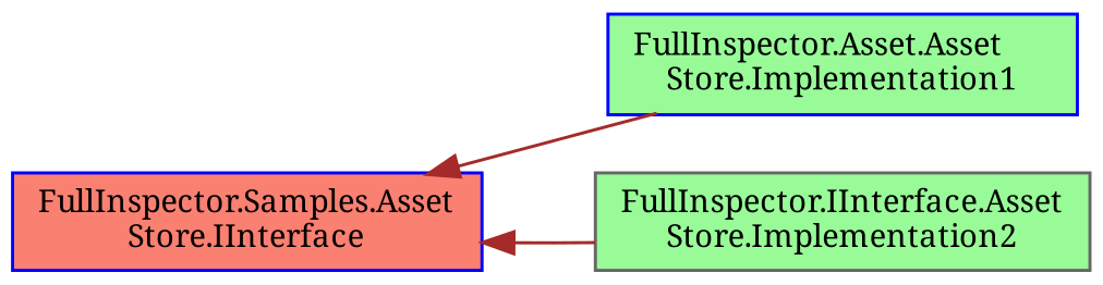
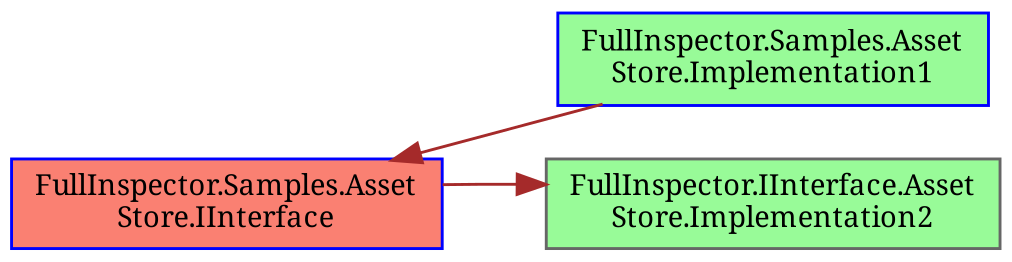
  digraph {
    fontname="Noto Serif"
    rankdir=LR
    node [color=blue fillcolor=palegreen fontname="Noto Serif" fontsize=10 shape=record style=filled]
    edge [color=brown dir=back fontname="Noto Serif" fontsize=10 labelfontname=Helvetica labelfontsize=10 style=solid]
    n1 [fillcolor=salmon height=0.2 label="FullInspector.Samples.Asset\lStore.IInterface" width=0.4]
-   n2 [height=0.2 label="FullInspector.Asset.Asset\lStore.Implementation1" width=0.4]
+   n2 [height=0.2 label="FullInspector.Samples.Asset\lStore.Implementation1" width=0.4]
    n3 [color=gray40 height=0.2 label="FullInspector.IInterface.Asset\lStore.Implementation2" width=0.4]
    n1 -> n2
-   n1 -> n3
+   n3 -> n1
  }
